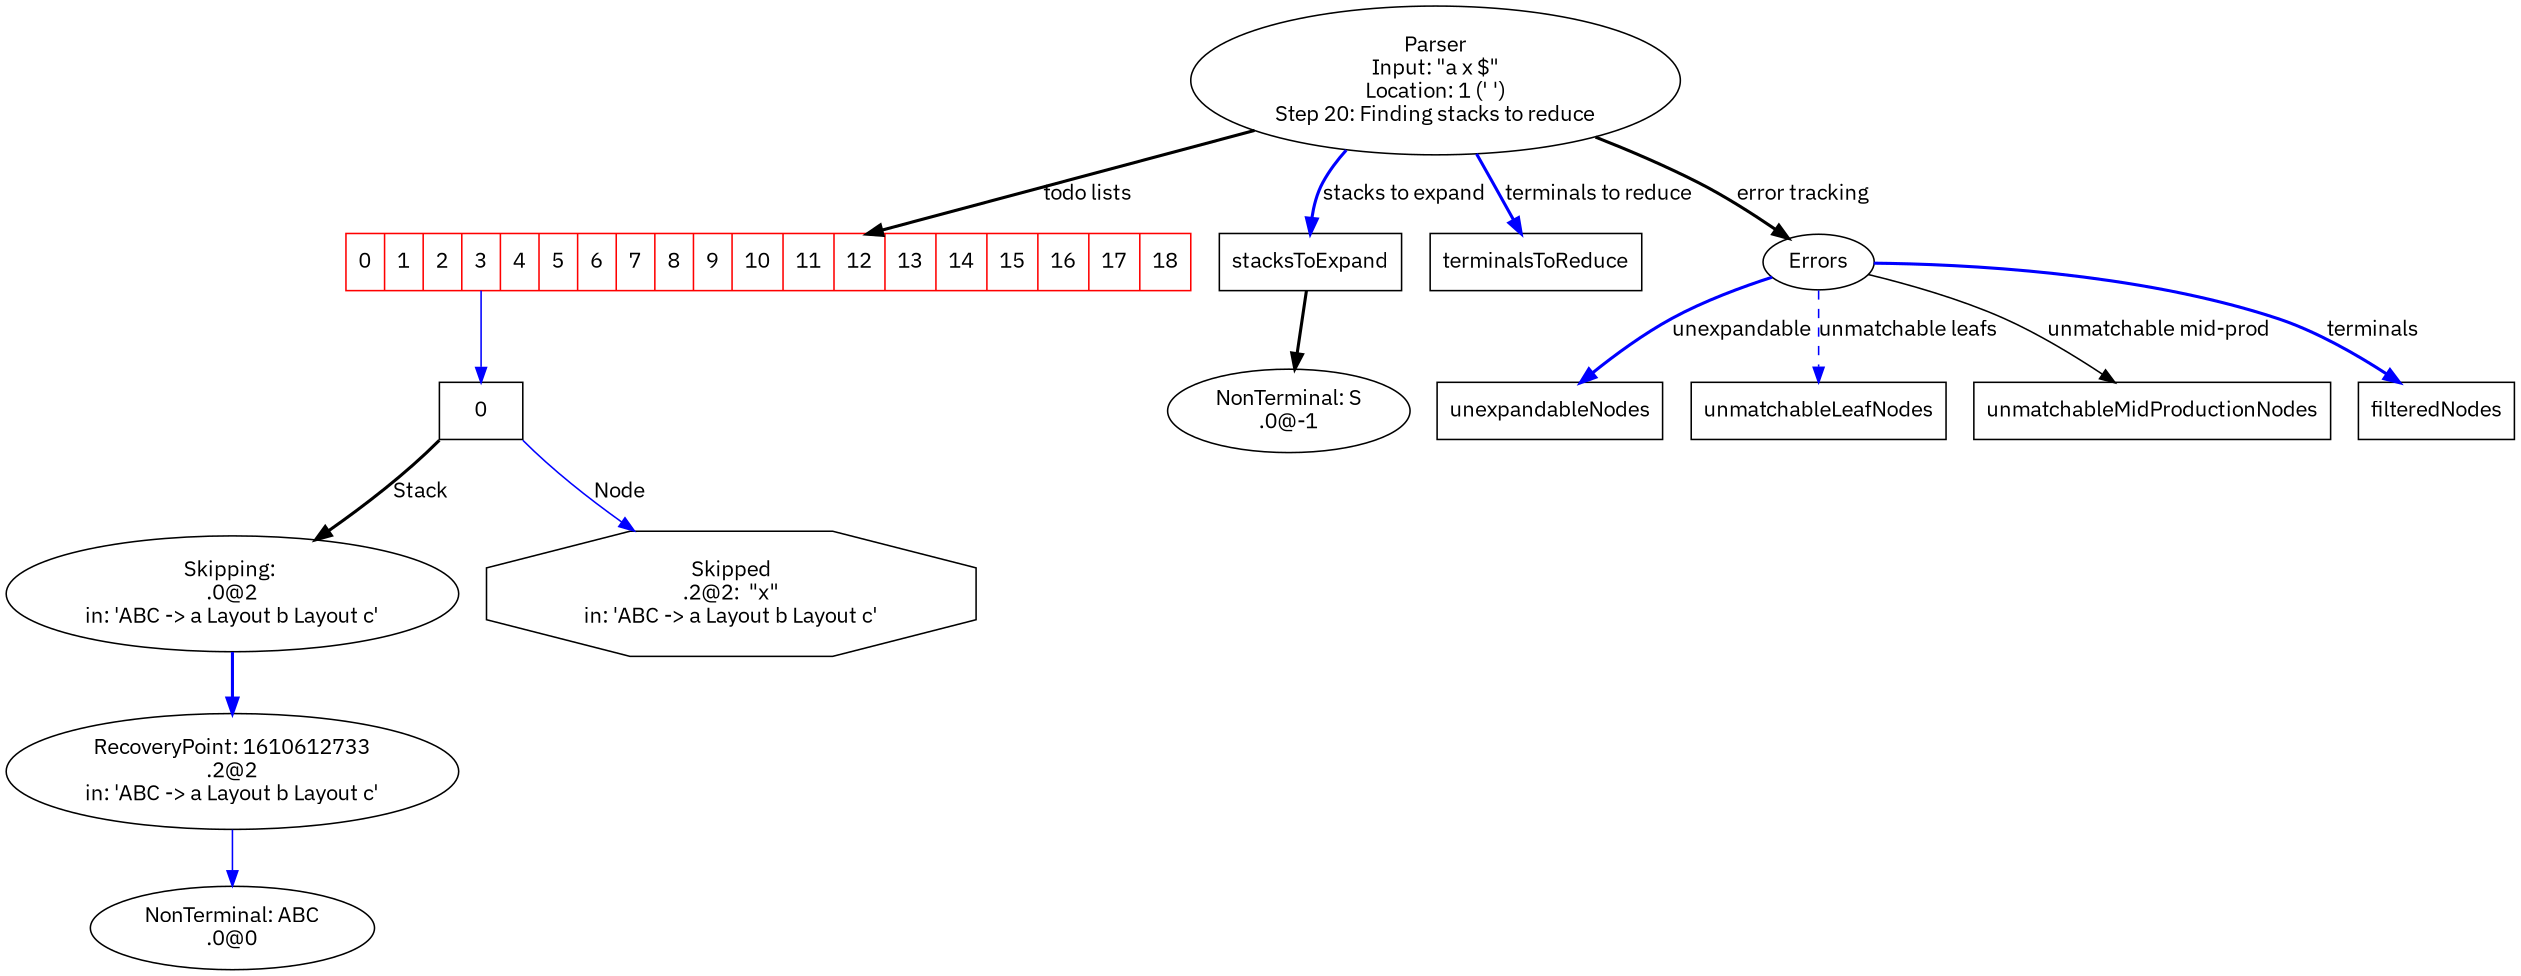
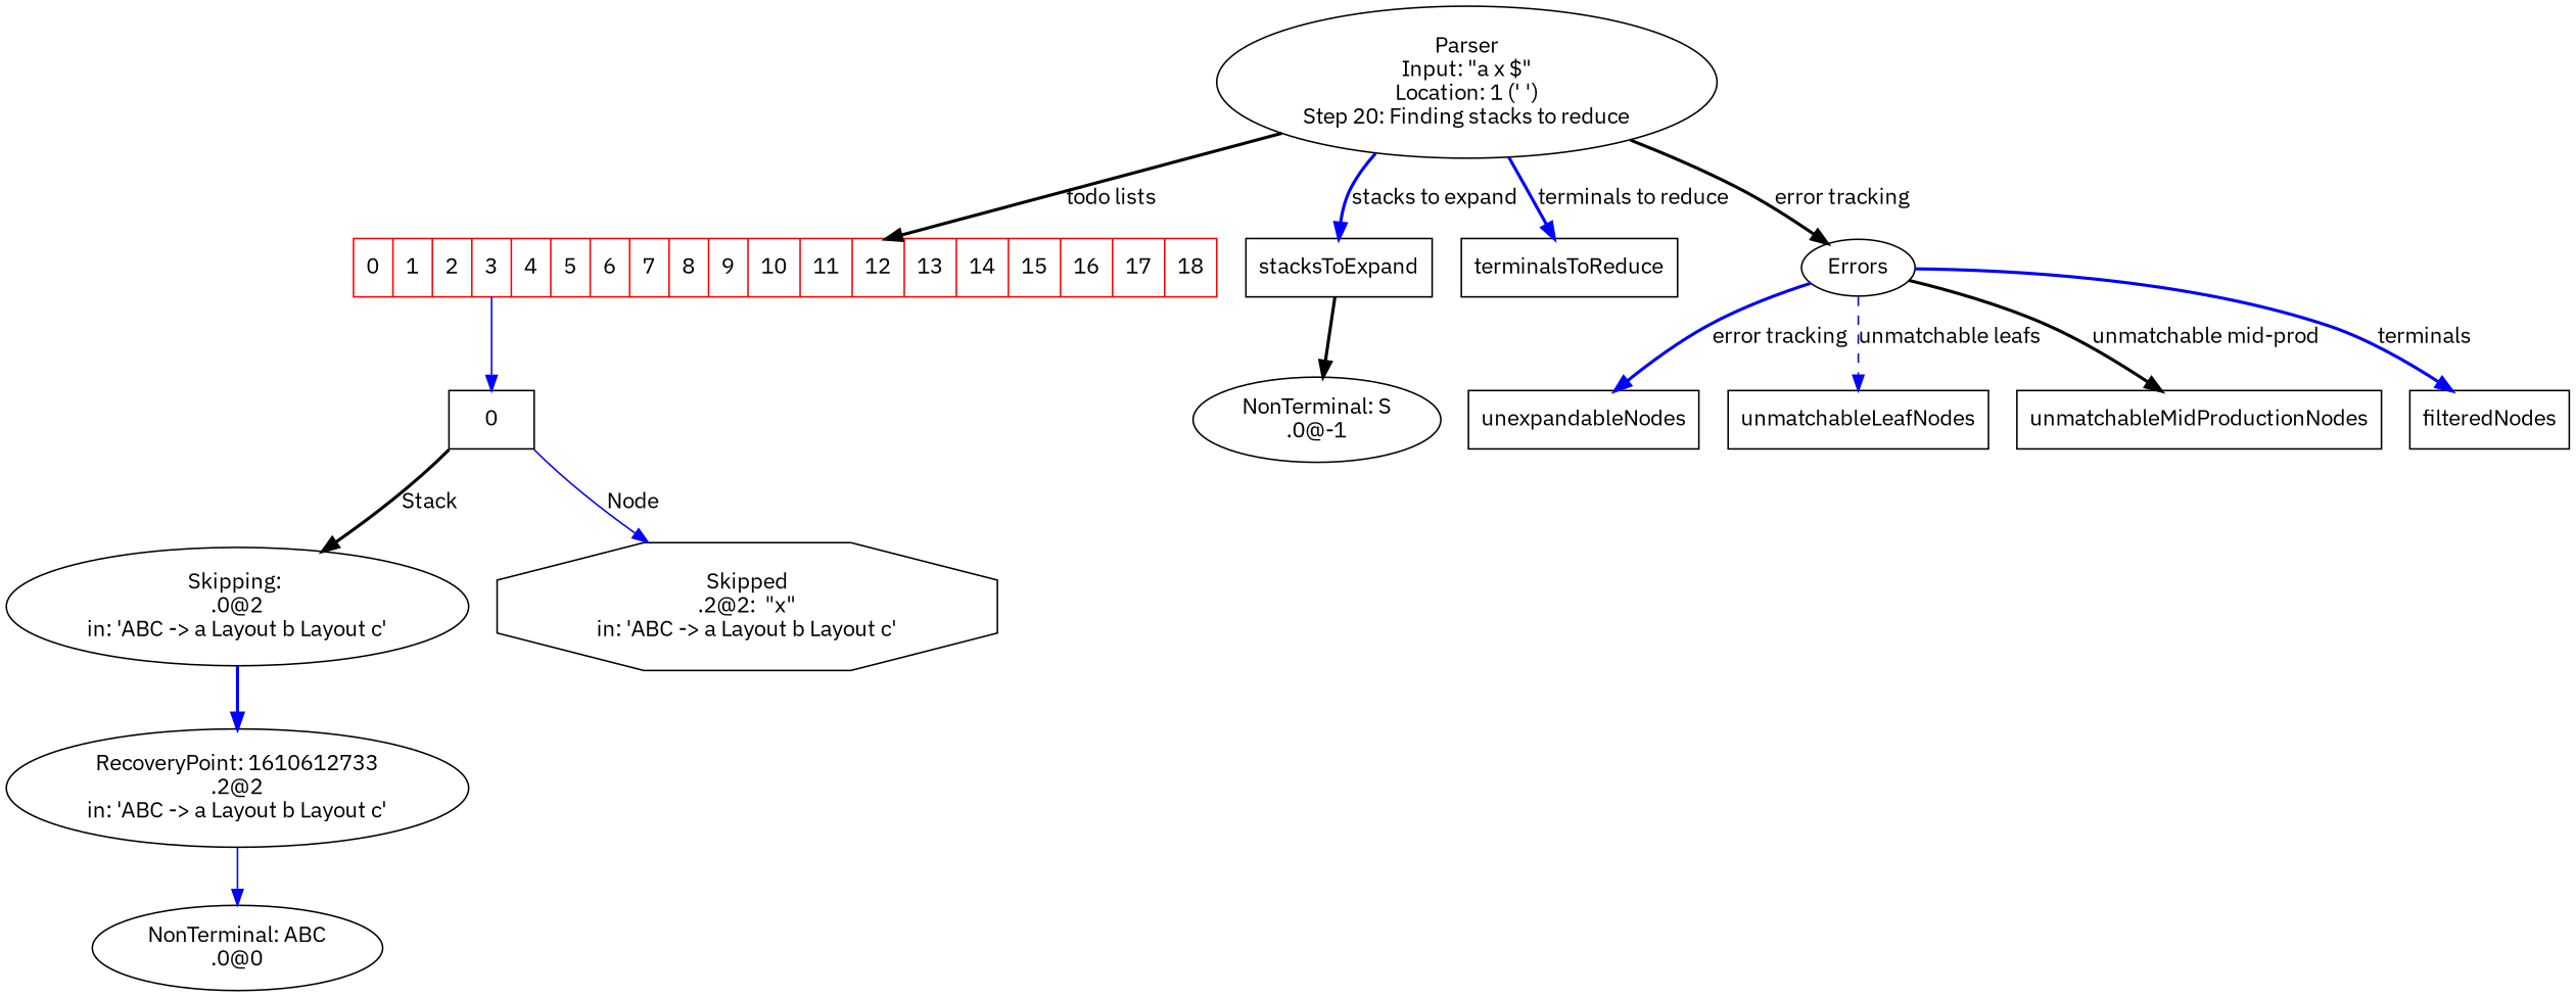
  digraph {
    fontname="IBM Plex Sans"
    node [fontname="IBM Plex Sans" shape=record]
    edge [color=blue fontname="IBM Plex Sans" style=bold]
    n1 [label="Parser\nInput: \"a x $\"\nLocation: 1 (' ')\nStep 20: Finding stacks to reduce" shape=""]
    n2 [color=red label="<0> 0 | <1> 1 | <2> 2 | <3> 3 | <4> 4 | <5> 5 | <6> 6 | <7> 7 | <8> 8 | <9> 9 | <10> 10 | <11> 11 | <12> 12 | <13> 13 | <14> 14 | <15> 15 | <16> 16 | <17> 17 | <18> 18"]
    stacksToExpand
    terminalsToReduce
    n5 [label=Errors shape=""]
    n6 [label="<0> 0"]
    n7 [label="NonTerminal: S\n.0@-1" shape=""]
    unexpandableNodes
    unmatchableLeafNodes
    unmatchableMidProductionNodes
    filteredNodes
    n12 [label="Skipping: \n.0@2\nin: 'ABC -> a Layout b Layout c'" shape=""]
    n13 [label="Skipped\n.2@2:  \"x\"\nin: 'ABC -> a Layout b Layout c'" shape=octagon]
    n14 [label="RecoveryPoint: 1610612733\n.2@2\nin: 'ABC -> a Layout b Layout c'" shape=""]
    n15 [label="NonTerminal: ABC\n.0@0" shape=""]
    n1 -> n2 [color=black label="todo lists"]
    n1 -> stacksToExpand [label="stacks to expand"]
    n1 -> terminalsToReduce [label="terminals to reduce"]
    n1 -> n5 [color=black label="error tracking"]
    n2 -> n6 [style=solid tailport=3]
    stacksToExpand -> n7 [color=black]
-   n5 -> unexpandableNodes [label=unexpandable]
+   n5 -> unexpandableNodes [label="error tracking"]
    n5 -> unmatchableLeafNodes [label="unmatchable leafs" style=dashed]
-   n5 -> unmatchableMidProductionNodes [color=black label="unmatchable mid-prod" style=solid]
+   n5 -> unmatchableMidProductionNodes [color=black label="unmatchable mid-prod"]
    n5 -> filteredNodes [label=terminals]
    n6 -> n12 [color=black label=Stack tailport="0:sw"]
    n6 -> n13 [label="Node" style=solid tailport="0:se"]
    n12 -> n14
    n14 -> n15 [style=solid]
  }
